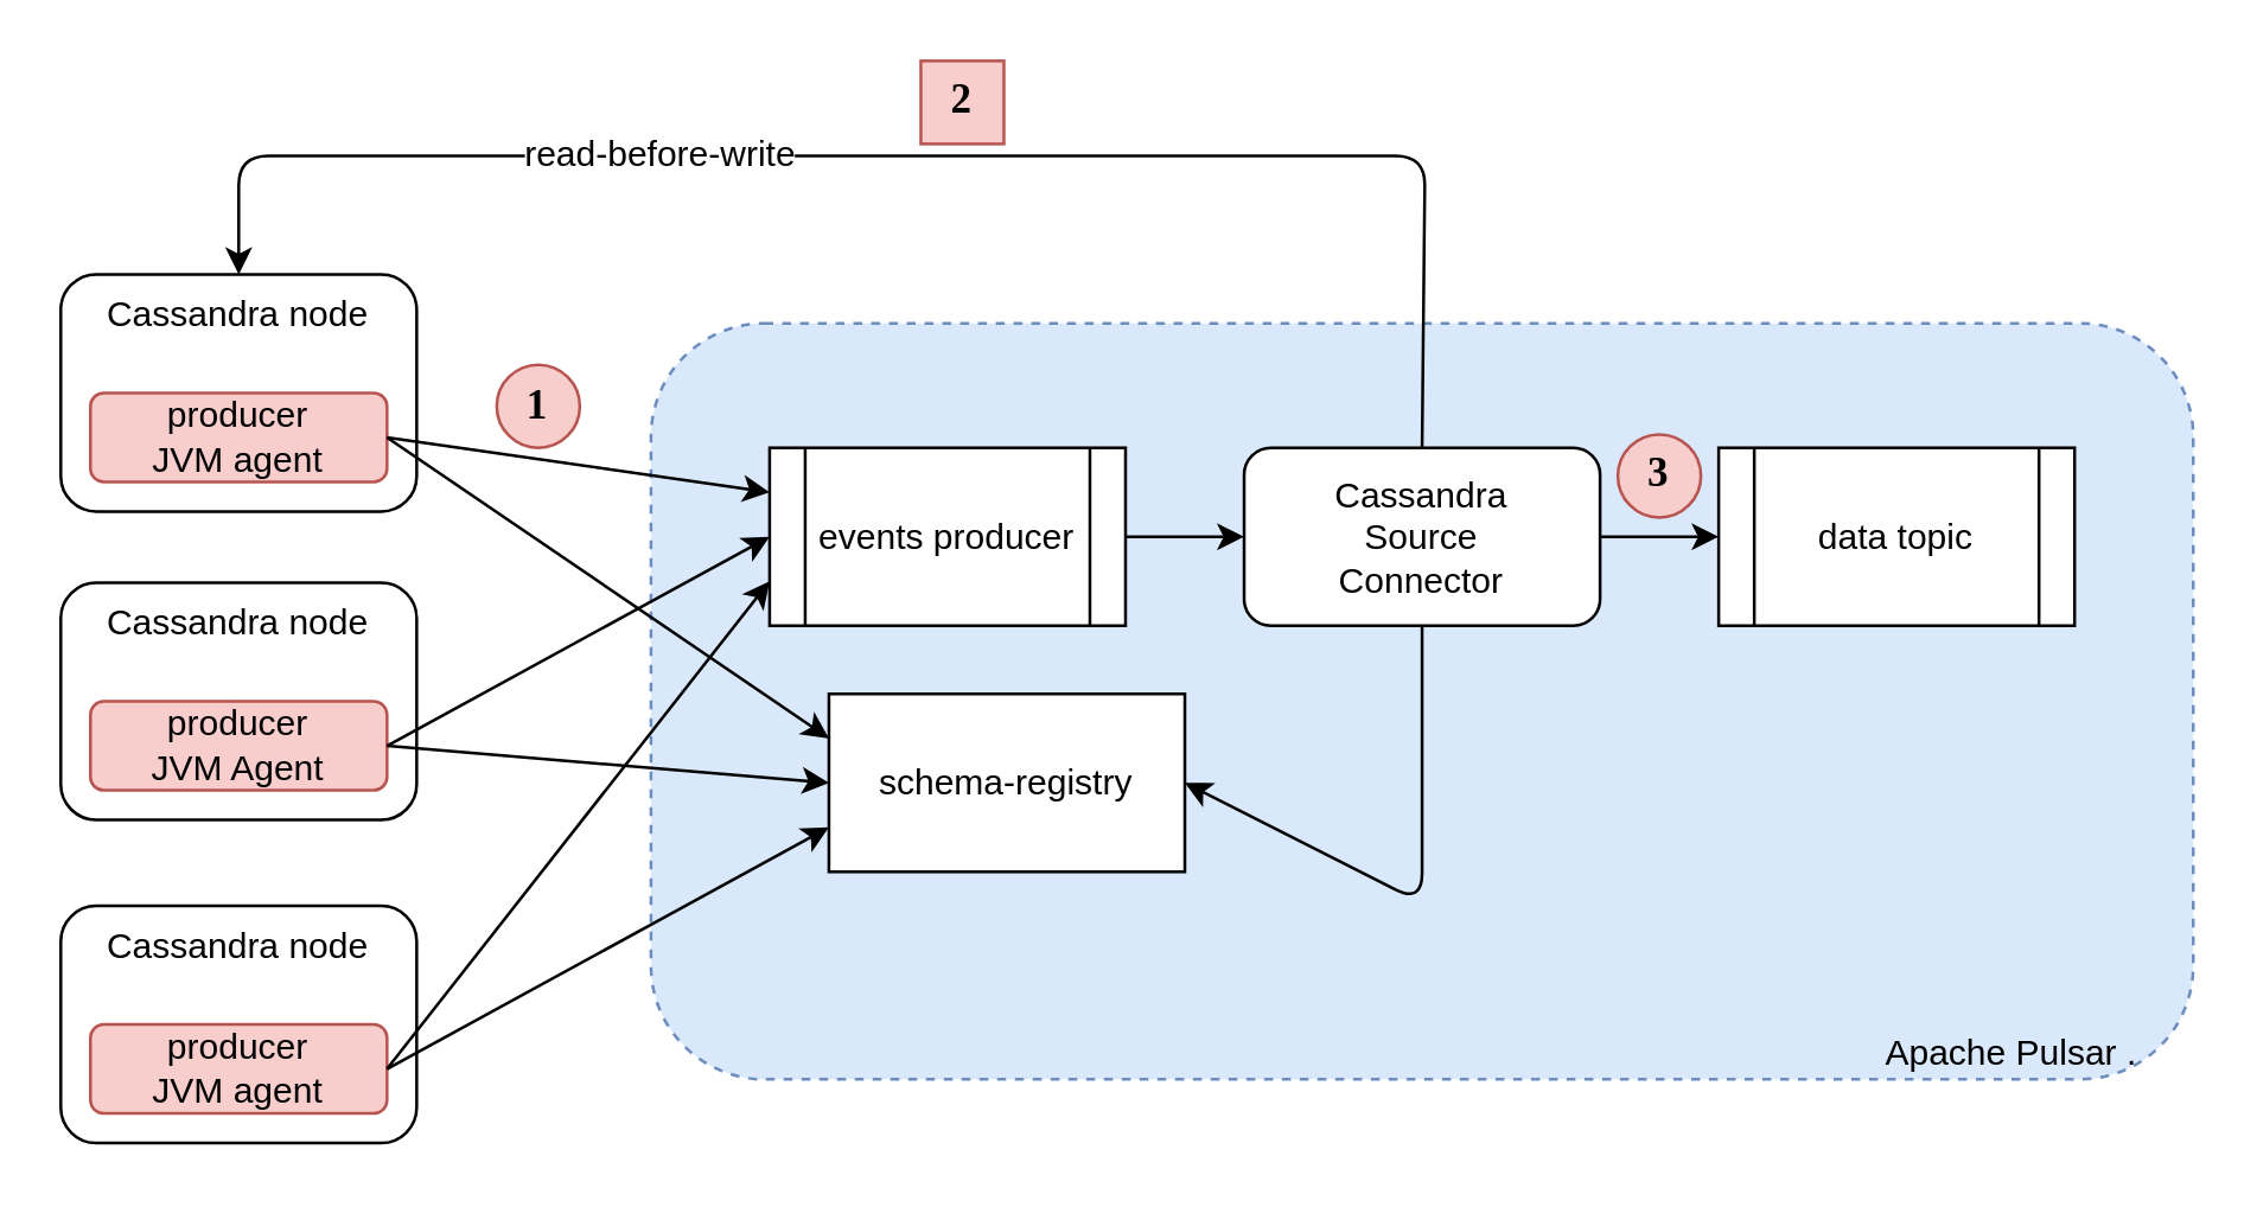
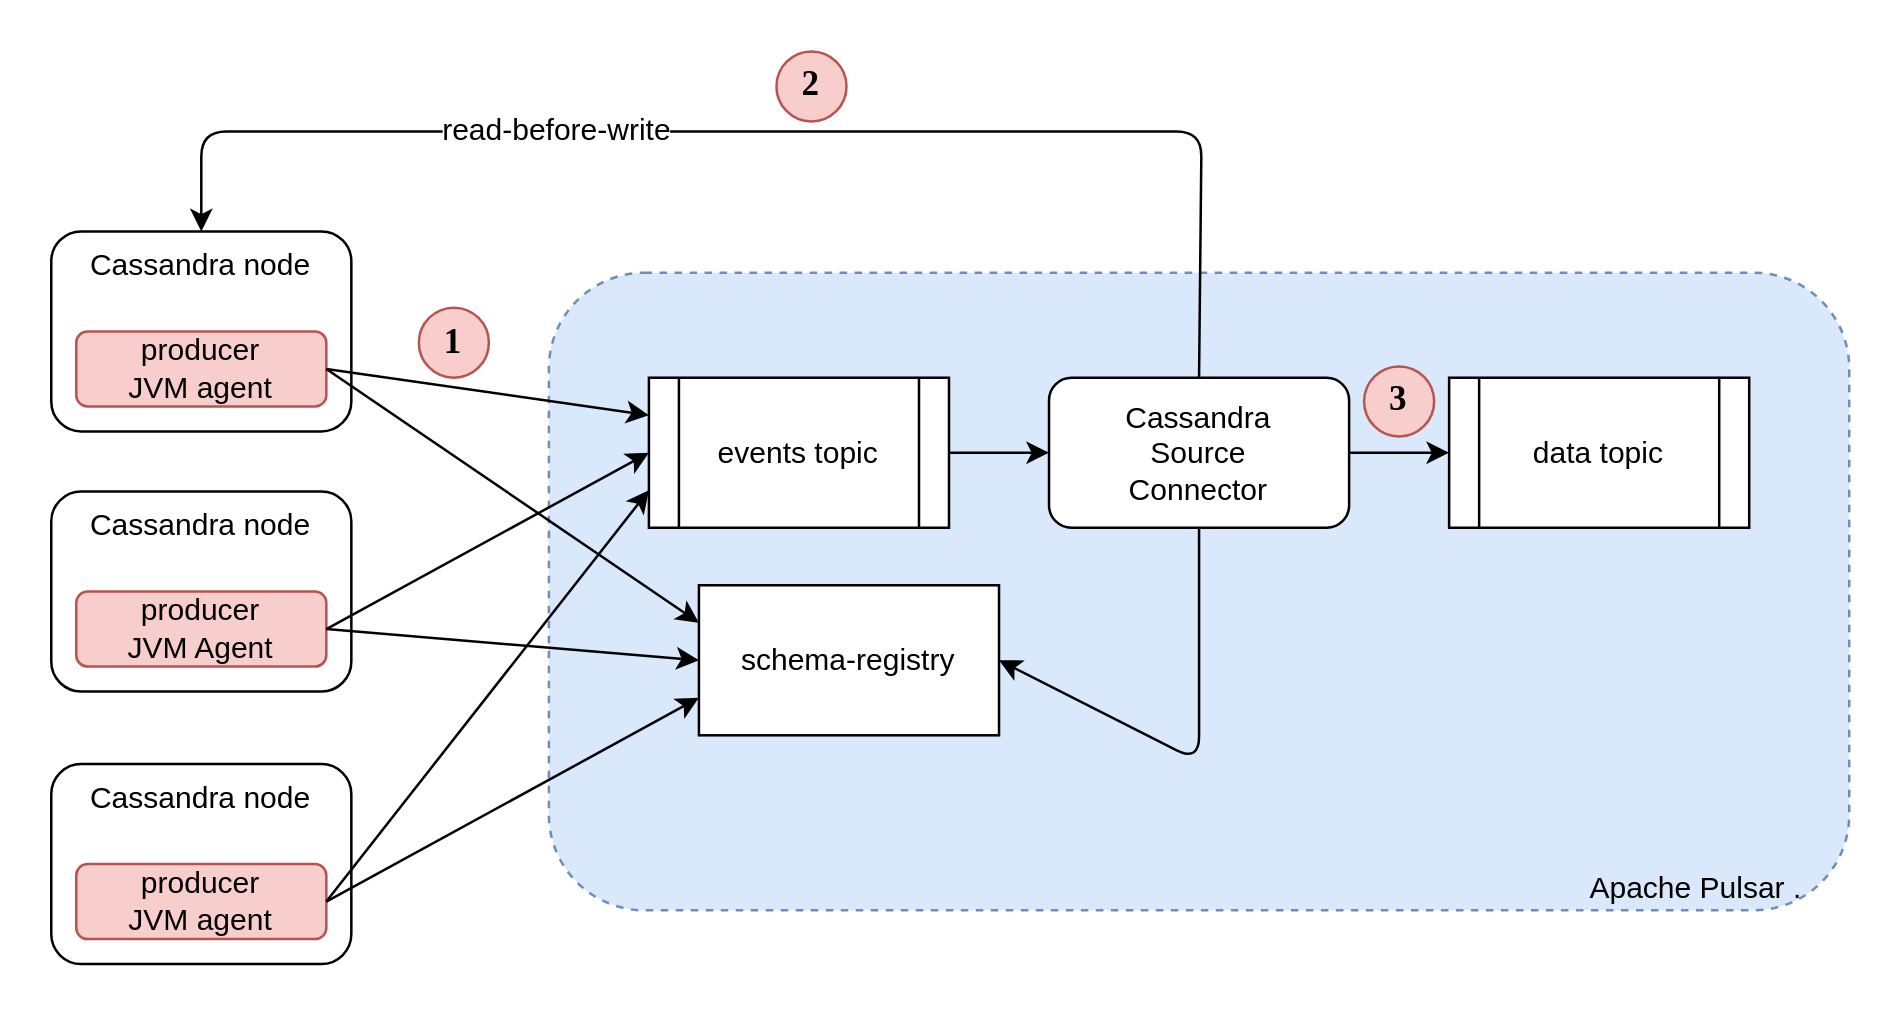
  <mxCell id="0" />
  <mxCell id="1" parent="0" />
  <mxCell id="2" value="Apache Pulsar .&amp;nbsp; &amp;nbsp; &amp;nbsp;" style="rounded=1;whiteSpace=wrap;html=1;fillColor=#dae8fc;dashed=1;verticalAlign=bottom;align=right;strokeColor=#6c8ebf;" parent="1" vertex="1"><mxGeometry x="219" y="108.5" width="520" height="255" as="geometry" /></mxCell>
  <mxCell id="3" value="Cassandra node" style="rounded=1;whiteSpace=wrap;html=1;verticalAlign=top;" parent="1" vertex="1"><mxGeometry x="20" y="92" width="120" height="80" as="geometry" /></mxCell>
  <mxCell id="4" value="producer &lt;br&gt;JVM agent" style="rounded=1;whiteSpace=wrap;html=1;fillColor=#f8cecc;strokeColor=#b85450;" parent="1" vertex="1"><mxGeometry x="30" y="132" width="100" height="30" as="geometry" /></mxCell>
- <mxCell id="5" value="events producer" style="shape=process;whiteSpace=wrap;html=1;backgroundOutline=1;" parent="1" vertex="1"><mxGeometry x="259" y="150.5" width="120" height="60" as="geometry" /></mxCell>
+ <mxCell id="5" value="events topic" style="shape=process;whiteSpace=wrap;html=1;backgroundOutline=1;" parent="1" vertex="1"><mxGeometry x="259" y="150.5" width="120" height="60" as="geometry" /></mxCell>
  <mxCell id="6" value="Cassandra node" style="rounded=1;whiteSpace=wrap;html=1;verticalAlign=top;" parent="1" vertex="1"><mxGeometry x="20" y="196" width="120" height="80" as="geometry" /></mxCell>
  <mxCell id="7" value="producer&lt;br&gt;JVM Agent" style="rounded=1;whiteSpace=wrap;html=1;fillColor=#f8cecc;strokeColor=#b85450;" parent="1" vertex="1"><mxGeometry x="30" y="236" width="100" height="30" as="geometry" /></mxCell>
  <mxCell id="8" value="Cassandra node" style="rounded=1;whiteSpace=wrap;html=1;verticalAlign=top;" parent="1" vertex="1"><mxGeometry x="20" y="305" width="120" height="80" as="geometry" /></mxCell>
  <mxCell id="9" value="producer&lt;br&gt;JVM agent" style="rounded=1;whiteSpace=wrap;html=1;fillColor=#f8cecc;strokeColor=#b85450;" parent="1" vertex="1"><mxGeometry x="30" y="345" width="100" height="30" as="geometry" /></mxCell>
  <mxCell id="10" value="Cassandra&lt;br&gt;Source&lt;br&gt;Connector" style="rounded=1;whiteSpace=wrap;html=1;" parent="1" vertex="1"><mxGeometry x="419" y="150.5" width="120" height="60" as="geometry" /></mxCell>
  <mxCell id="11" value="data topic" style="shape=process;whiteSpace=wrap;html=1;backgroundOutline=1;" parent="1" vertex="1"><mxGeometry x="579" y="150.5" width="120" height="60" as="geometry" /></mxCell>
  <mxCell id="12" value="" style="endArrow=classic;html=1;exitX=1;exitY=0.5;exitDx=0;exitDy=0;entryX=0;entryY=0.25;entryDx=0;entryDy=0;" parent="1" source="4" target="5" edge="1"><mxGeometry width="50" height="50" relative="1" as="geometry"><mxPoint x="180" y="172" as="sourcePoint" /><mxPoint x="230" y="122" as="targetPoint" /></mxGeometry></mxCell>
  <mxCell id="13" value="" style="endArrow=classic;html=1;exitX=1;exitY=0.5;exitDx=0;exitDy=0;entryX=0;entryY=0.75;entryDx=0;entryDy=0;" parent="1" source="9" target="5" edge="1"><mxGeometry width="50" height="50" relative="1" as="geometry"><mxPoint x="110" y="142" as="sourcePoint" /><mxPoint x="230" y="247" as="targetPoint" /></mxGeometry></mxCell>
  <mxCell id="14" value="" style="endArrow=classic;html=1;exitX=1;exitY=0.5;exitDx=0;exitDy=0;entryX=0;entryY=0.5;entryDx=0;entryDy=0;" parent="1" source="7" target="5" edge="1"><mxGeometry width="50" height="50" relative="1" as="geometry"><mxPoint x="110" y="382" as="sourcePoint" /><mxPoint x="230" y="277" as="targetPoint" /></mxGeometry></mxCell>
  <mxCell id="15" value="" style="endArrow=classic;html=1;exitX=1;exitY=0.5;exitDx=0;exitDy=0;entryX=0;entryY=0.5;entryDx=0;entryDy=0;" parent="1" source="5" target="10" edge="1"><mxGeometry width="50" height="50" relative="1" as="geometry"><mxPoint x="109" y="190.5" as="sourcePoint" /><mxPoint x="229" y="190.5" as="targetPoint" /></mxGeometry></mxCell>
  <mxCell id="16" value="" style="endArrow=classic;html=1;exitX=1;exitY=0.5;exitDx=0;exitDy=0;entryX=0;entryY=0.5;entryDx=0;entryDy=0;" parent="1" source="10" target="11" edge="1"><mxGeometry width="50" height="50" relative="1" as="geometry"><mxPoint x="119" y="200.5" as="sourcePoint" /><mxPoint x="239" y="200.5" as="targetPoint" /></mxGeometry></mxCell>
  <mxCell id="17" value="" style="endArrow=classic;html=1;exitX=0.5;exitY=0;exitDx=0;exitDy=0;entryX=0.5;entryY=0;entryDx=0;entryDy=0;" parent="1" source="10" target="3" edge="1"><mxGeometry width="50" height="50" relative="1" as="geometry"><mxPoint x="450" y="162" as="sourcePoint" /><mxPoint x="500" y="112" as="targetPoint" /><Array as="points"><mxPoint x="480" y="52" /><mxPoint x="80" y="52" /></Array></mxGeometry></mxCell>
  <mxCell id="18" value="read-before-write" style="text;html=1;align=center;verticalAlign=middle;resizable=0;points=[];;labelBackgroundColor=#ffffff;" parent="17" vertex="1" connectable="0"><mxGeometry x="0.325" y="-1" relative="1" as="geometry"><mxPoint as="offset" /></mxGeometry></mxCell>
  <mxCell id="19" value="" style="endArrow=classic;html=1;entryX=0;entryY=0.75;entryDx=0;entryDy=0;exitX=1;exitY=0.5;exitDx=0;exitDy=0;" parent="1" source="9" target="23" edge="1"><mxGeometry width="50" height="50" relative="1" as="geometry"><mxPoint x="334" y="426" as="sourcePoint" /><mxPoint x="264" y="353" as="targetPoint" /></mxGeometry></mxCell>
  <mxCell id="20" value="" style="endArrow=classic;html=1;exitX=0.5;exitY=1;exitDx=0;exitDy=0;entryX=1;entryY=0.5;entryDx=0;entryDy=0;" parent="1" source="10" target="23" edge="1"><mxGeometry width="50" height="50" relative="1" as="geometry"><mxPoint x="594" y="296.5" as="sourcePoint" /><mxPoint x="335" y="281.5" as="targetPoint" /><Array as="points"><mxPoint x="479" y="304" /></Array></mxGeometry></mxCell>
  <mxCell id="21" value="" style="endArrow=classic;html=1;exitX=1;exitY=0.5;exitDx=0;exitDy=0;entryX=0;entryY=0.5;entryDx=0;entryDy=0;" parent="1" source="7" target="23" edge="1"><mxGeometry width="50" height="50" relative="1" as="geometry"><mxPoint x="140" y="376.25" as="sourcePoint" /><mxPoint x="264" y="353" as="targetPoint" /></mxGeometry></mxCell>
  <mxCell id="22" value="" style="endArrow=classic;html=1;exitX=1;exitY=0.5;exitDx=0;exitDy=0;entryX=0;entryY=0.25;entryDx=0;entryDy=0;" parent="1" source="4" target="23" edge="1"><mxGeometry width="50" height="50" relative="1" as="geometry"><mxPoint x="140" y="261" as="sourcePoint" /><mxPoint x="264" y="353" as="targetPoint" /></mxGeometry></mxCell>
  <mxCell id="23" value="schema-registry" style="rounded=0;whiteSpace=wrap;html=1;" parent="1" vertex="1"><mxGeometry x="279" y="233.5" width="120" height="60" as="geometry" /></mxCell>
  <mxCell id="24" value="1" style="ellipse;whiteSpace=wrap;html=1;fillColor=#f8cecc;strokeColor=#b85450;fontSize=14;fontFamily=Tahoma;fontStyle=1;" vertex="1" parent="1"><mxGeometry x="167" y="122.5" width="28" height="28" as="geometry" /></mxCell>
- <mxCell id="25" value="2" style="whiteSpace=wrap;html=1;fillColor=#f8cecc;strokeColor=#b85450;fontSize=14;fontFamily=Tahoma;fontStyle=1;rounded=0;" vertex="1" parent="1"><mxGeometry x="310" y="20" width="28" height="28" as="geometry" /></mxCell>
+ <mxCell id="25" value="2" style="ellipse;whiteSpace=wrap;html=1;fillColor=#f8cecc;strokeColor=#b85450;fontSize=14;fontFamily=Tahoma;fontStyle=1;" vertex="1" parent="1"><mxGeometry x="310" y="20" width="28" height="28" as="geometry" /></mxCell>
  <mxCell id="26" value="3" style="ellipse;whiteSpace=wrap;html=1;fillColor=#f8cecc;strokeColor=#b85450;fontSize=14;fontFamily=Tahoma;fontStyle=1;" vertex="1" parent="1"><mxGeometry x="545" y="146" width="28" height="28" as="geometry" /></mxCell>
